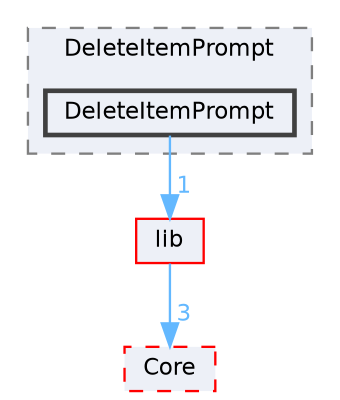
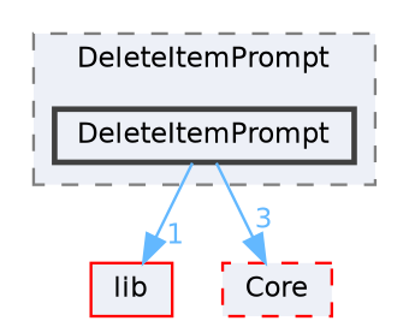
  digraph {
    compound=true
    node [color=red fillcolor="#edf0f7" fontname=Helvetica fontsize=10 shape=box]
    edge [color=steelblue1 fontcolor=steelblue1 fontname=Helvetica fontsize=10 labeldistance=1.5 labelfontname=Helvetica labelfontsize=10]
    n1 [color=grey25 height=0.2 label=DeleteItemPrompt style="filled,bold" width=0.4]
    n2 [height=0.2 label=lib style=filled width=0.4]
    n3 [height=0.2 label=Core style="filled,dashed" width=0.4]
    subgraph cluster_1 {
      bgcolor="#edf0f7"
      fontname=Helvetica
      fontsize=10
      label=DeleteItemPrompt
      pencolor=grey50
      style="filled,dashed"
      n1
    }
    n1 -> n2 [headlabel=1]
-   n2 -> n3 [headlabel=3]
+   n1 -> n3 [headlabel=3]
  }
